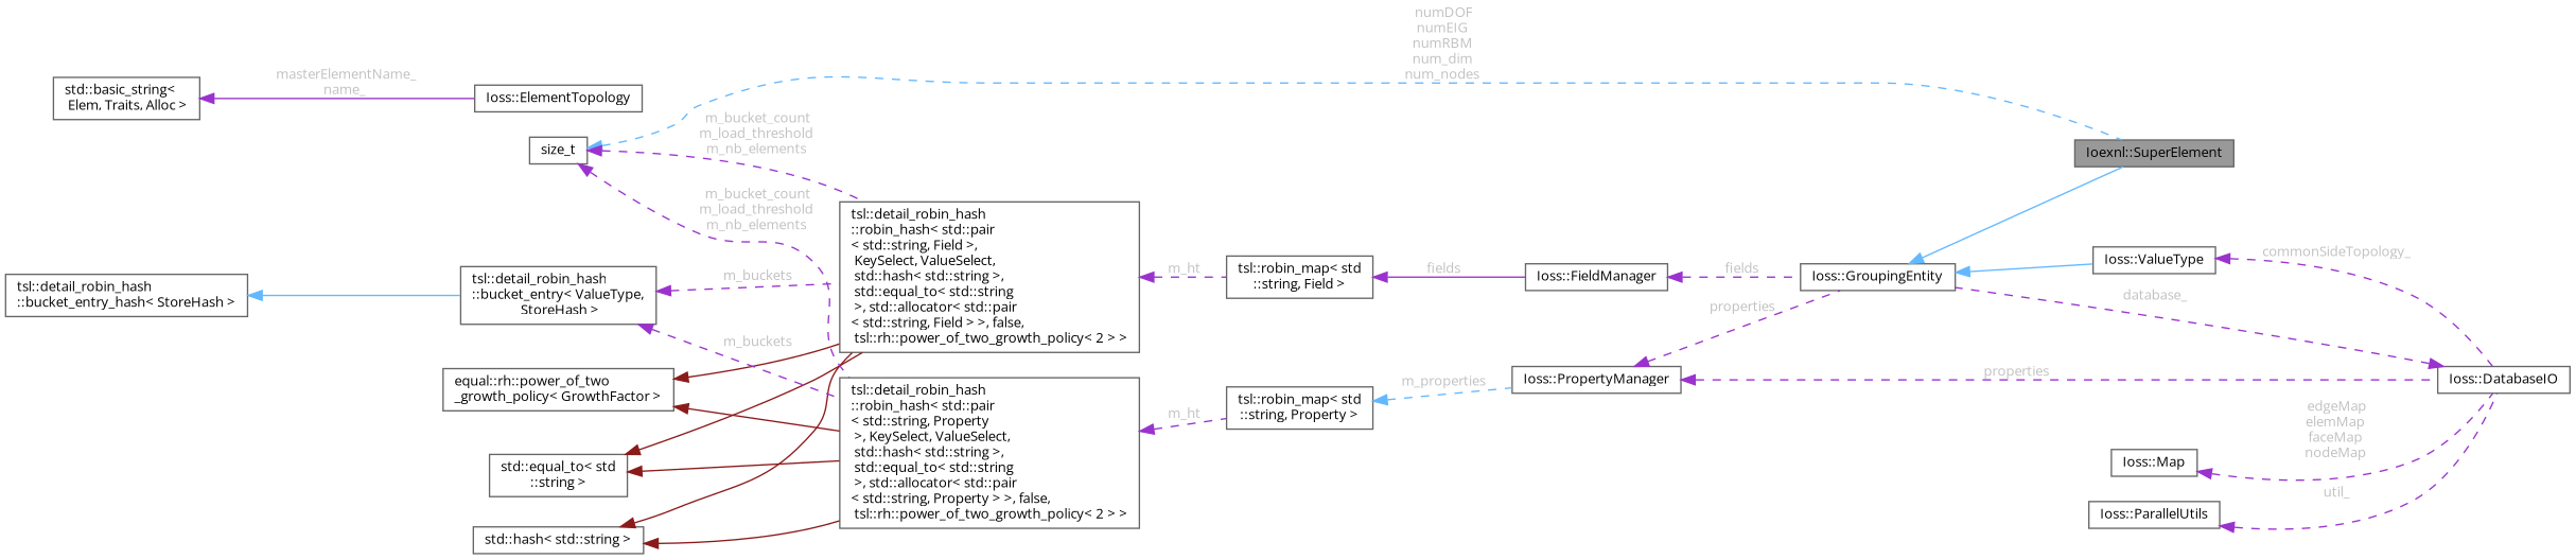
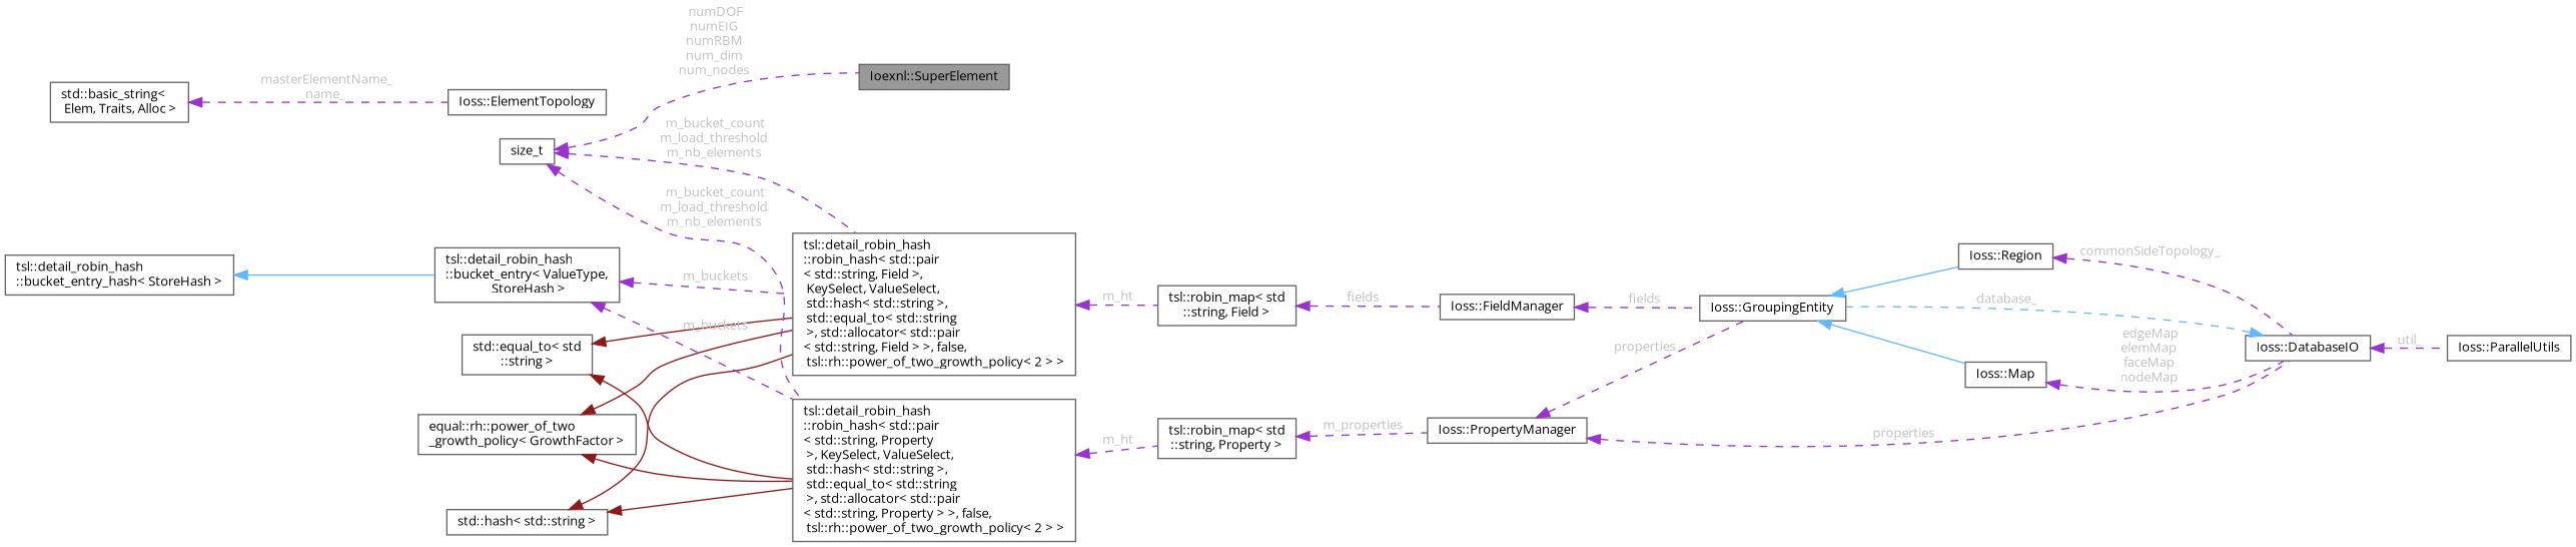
  digraph {
    fontname="Open Sans"
    rankdir=LR
    node [color=gray40 fillcolor=white fontname="Open Sans" fontsize=10 shape=box style=filled]
    edge [color=darkorchid3 dir=back fontname="Open Sans" fontsize=10 labelfontname=Helvetica labelfontsize=10 style=dashed fontcolor=grey]
    n1 [fillcolor=grey60 fontcolor=black height=0.2 label="Ioexnl::SuperElement" width=0.4]
    n2 [height=0.2 label="Ioss::GroupingEntity" width=0.4]
-   n3 [height=0.2 label="Ioss::ValueType" width=0.4]
+   n3 [height=0.2 label="Ioss::Region" width=0.4]
    n4 [height=0.2 label="Ioss::DatabaseIO" width=0.4]
    n5 [height=0.2 label="Ioss::PropertyManager" width=0.4]
    n6 [height=0.2 label="tsl::robin_map\< std\l::string, Property \>" width=0.4]
    n7 [height=0.2 label="tsl::detail_robin_hash\l::robin_hash\< std::pair\l\< std::string, Property\l \>, KeySelect, ValueSelect,\l std::hash\< std::string \>,\l std::equal_to\< std::string\l \>, std::allocator\< std::pair\l\< std::string, Property \> \>, false,\l tsl::rh::power_of_two_growth_policy\< 2 \> \>" width=0.4]
    n8 [height=0.2 label="std::hash\< std::string \>" width=0.4]
    n9 [height=0.2 label="tsl::detail_robin_hash\l::robin_hash\< std::pair\l\< std::string, Field \>,\l KeySelect, ValueSelect,\l std::hash\< std::string \>,\l std::equal_to\< std::string\l \>, std::allocator\< std::pair\l\< std::string, Field \> \>, false,\l tsl::rh::power_of_two_growth_policy\< 2 \> \>" width=0.4]
    n10 [height=0.2 label="tsl::robin_map\< std\l::string, Field \>" width=0.4]
    n11 [height=0.2 label="std::equal_to\< std\l::string \>" width=0.4]
    n12 [height=0.2 label="equal::rh::power_of_two\l_growth_policy\< GrowthFactor \>" width=0.4]
    n13 [height=0.2 label="tsl::detail_robin_hash\l::bucket_entry\< ValueType,\l StoreHash \>" width=0.4]
    n14 [height=0.2 label="tsl::detail_robin_hash\l::bucket_entry_hash\< StoreHash \>" width=0.4]
    n15 [height=0.2 label=size_t width=0.4]
    n16 [height=0.2 label="Ioss::FieldManager" width=0.4]
    n17 [height=0.2 label="Ioss::ElementTopology" width=0.4]
    n18 [height=0.2 label="std::basic_string\<\l Elem, Traits, Alloc \>" width=0.4]
    n19 [height=0.2 label="Ioss::Map" width=0.4]
    n20 [height=0.2 label="Ioss::ParallelUtils" width=0.4]
-   n2 -> n1 [color=steelblue1 style=solid fontcolor=""]
+   n2 -> n19 [color=steelblue1 style=solid fontcolor=""]
    n2 -> n3 [color=steelblue1 style=solid fontcolor=""]
    n3 -> n4 [label=" commonSideTopology_"]
-   n4 -> n2 [label=" database_"]
+   n4 -> n2 [color=steelblue1 label=" database_"]
    n5 -> n2 [label=" properties"]
    n5 -> n4 [label=" properties"]
-   n6 -> n5 [color=steelblue1 label=" m_properties"]
+   n6 -> n5 [label=" m_properties"]
    n7 -> n6 [label=" m_ht"]
    n8 -> n7 [color=firebrick4 style=solid fontcolor=""]
    n8 -> n9 [color=firebrick4 style=solid fontcolor=""]
    n9 -> n10 [label=" m_ht"]
-   n10 -> n16 [label=" fields" style=solid]
+   n10 -> n16 [label=" fields"]
    n11 -> n7 [color=firebrick4 style=solid fontcolor=""]
    n11 -> n9 [color=firebrick4 style=solid fontcolor=""]
    n12 -> n7 [color=firebrick4 style=solid fontcolor=""]
    n12 -> n9 [color=firebrick4 style=solid fontcolor=""]
    n13 -> n7 [label=" m_buckets"]
    n13 -> n9 [label=" m_buckets"]
    n14 -> n13 [color=steelblue1 style=solid fontcolor=""]
-   n15 -> n1 [color=steelblue1 label=" numDOF\nnumEIG\nnumRBM\nnum_dim\nnum_nodes"]
+   n15 -> n1 [label=" numDOF\nnumEIG\nnumRBM\nnum_dim\nnum_nodes"]
    n15 -> n7 [label=" m_bucket_count\nm_load_threshold\nm_nb_elements"]
    n15 -> n9 [label=" m_bucket_count\nm_load_threshold\nm_nb_elements"]
    n16 -> n2 [label=" fields"]
-   n18 -> n17 [label=" masterElementName_\nname_" style=solid]
+   n18 -> n17 [label=" masterElementName_\nname_"]
    n19 -> n4 [label=" edgeMap\nelemMap\nfaceMap\nnodeMap"]
-   n20 -> n4 [label=" util_"]
+   n4 -> n20 [label=" util_"]
  }
